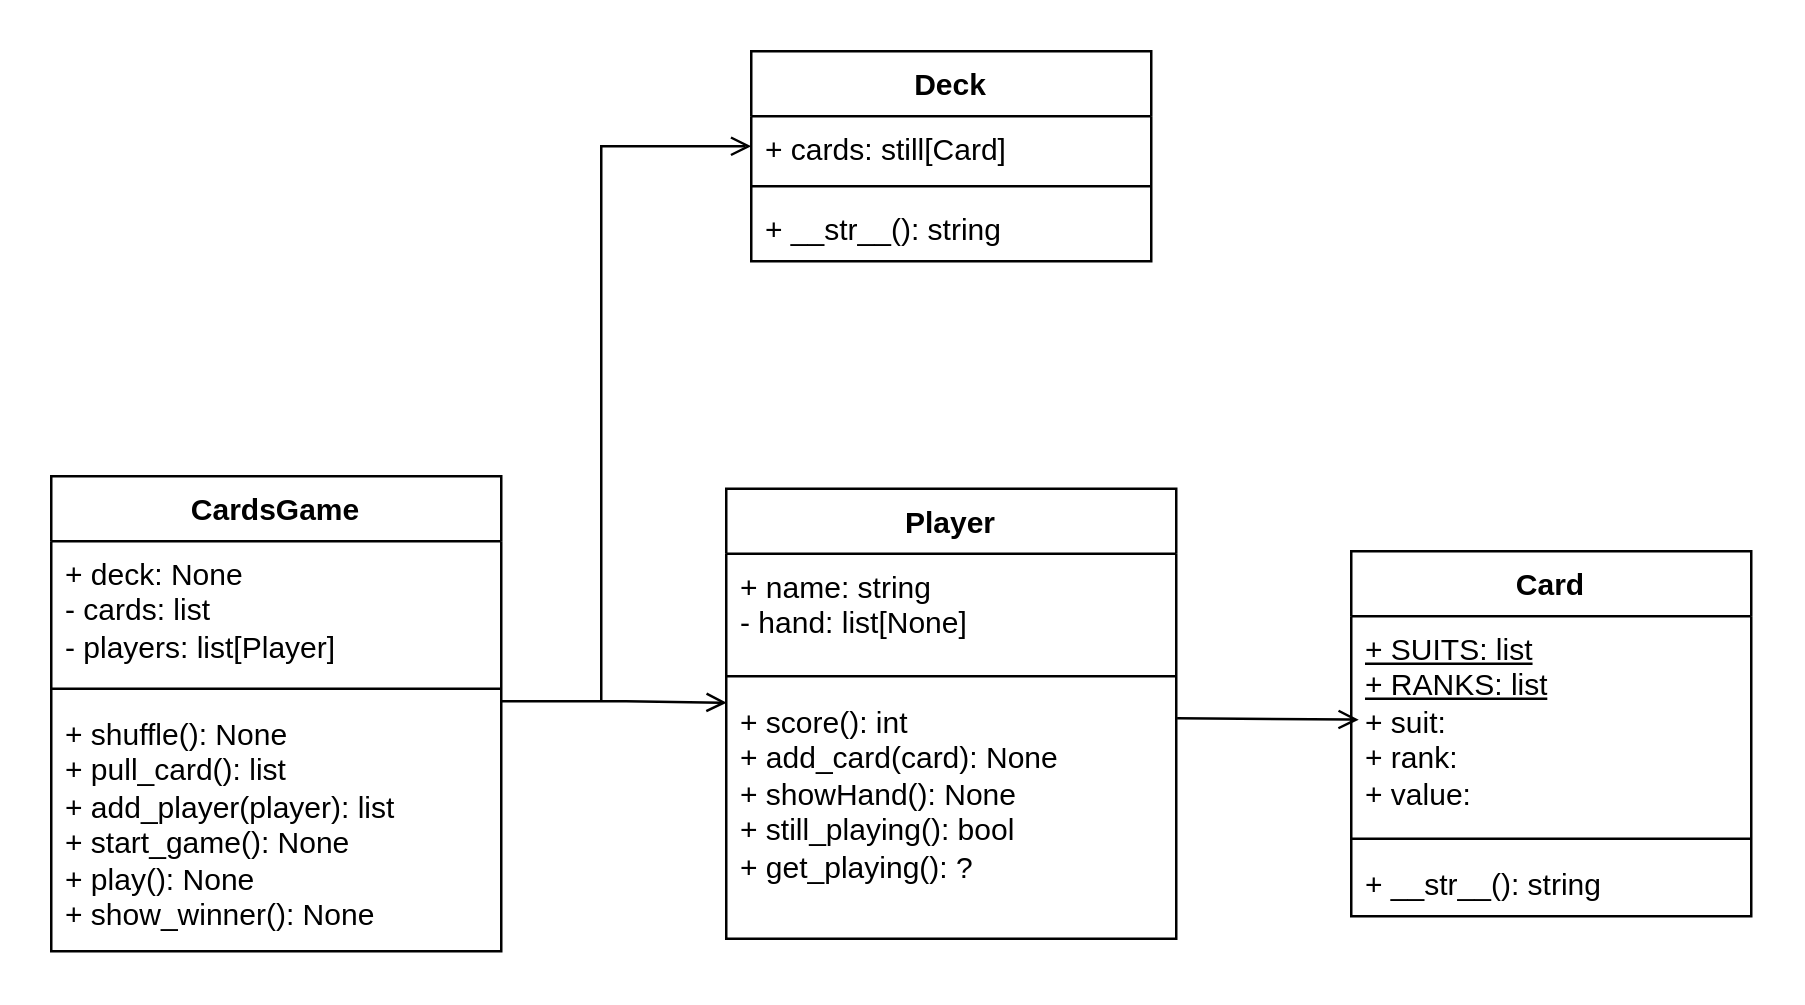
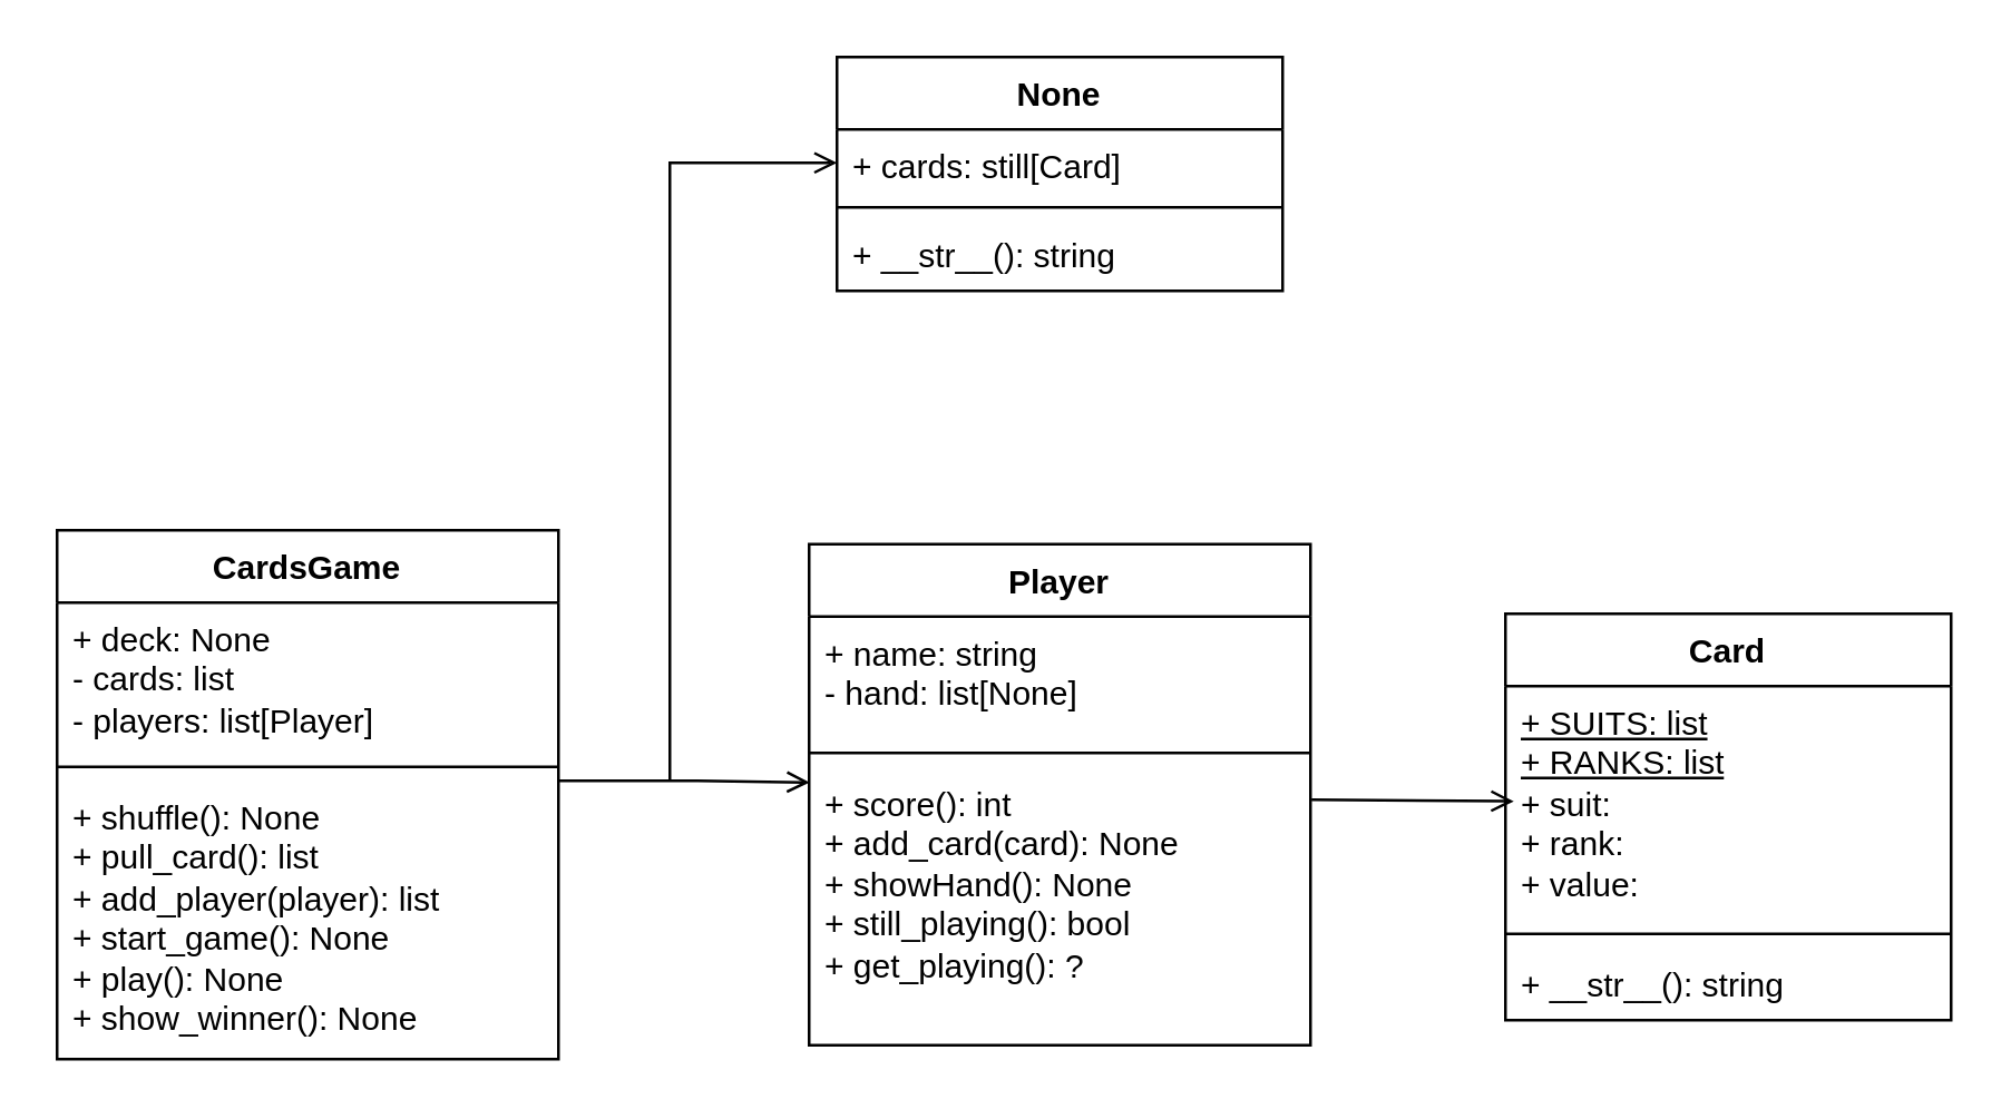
  <mxCell id="0" />
  <mxCell id="1" parent="0" />
  <mxCell id="2" value="Card&lt;div&gt;&lt;br&gt;&lt;/div&gt;" style="swimlane;fontStyle=1;align=center;verticalAlign=top;childLayout=stackLayout;horizontal=1;startSize=26;horizontalStack=0;resizeParent=1;resizeParentMax=0;resizeLast=0;collapsible=1;marginBottom=0;whiteSpace=wrap;html=1;" vertex="1" parent="1"><mxGeometry x="540" y="220" width="160" height="146" as="geometry" /></mxCell>
  <mxCell id="3" value="&lt;u&gt;+ SUITS: list&lt;/u&gt;&lt;div&gt;&lt;u&gt;+ RANKS: list&lt;/u&gt;&lt;u&gt;&lt;br&gt;&lt;/u&gt;&lt;/div&gt;&lt;div&gt;+ suit:&lt;/div&gt;&lt;div&gt;+ rank:&lt;br&gt;&lt;/div&gt;&lt;div&gt;+ value:&lt;br&gt;&lt;/div&gt;" style="text;strokeColor=none;fillColor=none;align=left;verticalAlign=top;spacingLeft=4;spacingRight=4;overflow=hidden;rotatable=0;points=[[0,0.5],[1,0.5]];portConstraint=eastwest;whiteSpace=wrap;html=1;" vertex="1" parent="2"><mxGeometry y="26" width="160" height="84" as="geometry" /></mxCell>
  <mxCell id="4" value="" style="line;strokeWidth=1;fillColor=none;align=left;verticalAlign=middle;spacingTop=-1;spacingLeft=3;spacingRight=3;rotatable=0;labelPosition=right;points=[];portConstraint=eastwest;strokeColor=inherit;" vertex="1" parent="2"><mxGeometry y="110" width="160" height="10" as="geometry" /></mxCell>
  <mxCell id="5" value="+ __str__(): string" style="text;strokeColor=none;fillColor=none;align=left;verticalAlign=top;spacingLeft=4;spacingRight=4;overflow=hidden;rotatable=0;points=[[0,0.5],[1,0.5]];portConstraint=eastwest;whiteSpace=wrap;html=1;" vertex="1" parent="2"><mxGeometry y="120" width="160" height="26" as="geometry" /></mxCell>
- <mxCell id="6" value="&lt;div&gt;Deck&lt;/div&gt;" style="swimlane;fontStyle=1;align=center;verticalAlign=top;childLayout=stackLayout;horizontal=1;startSize=26;horizontalStack=0;resizeParent=1;resizeParentMax=0;resizeLast=0;collapsible=1;marginBottom=0;whiteSpace=wrap;html=1;" vertex="1" parent="1"><mxGeometry x="300" y="20" width="160" height="84" as="geometry" /></mxCell>
+ <mxCell id="6" value="&lt;div&gt;None&lt;/div&gt;" style="swimlane;fontStyle=1;align=center;verticalAlign=top;childLayout=stackLayout;horizontal=1;startSize=26;horizontalStack=0;resizeParent=1;resizeParentMax=0;resizeLast=0;collapsible=1;marginBottom=0;whiteSpace=wrap;html=1;" vertex="1" parent="1"><mxGeometry x="300" y="20" width="160" height="84" as="geometry" /></mxCell>
  <mxCell id="7" value="&lt;div&gt;+ cards: still[Card]&lt;/div&gt;" style="text;strokeColor=none;fillColor=none;align=left;verticalAlign=top;spacingLeft=4;spacingRight=4;overflow=hidden;rotatable=0;points=[[0,0.5],[1,0.5]];portConstraint=eastwest;whiteSpace=wrap;html=1;" vertex="1" parent="6"><mxGeometry y="26" width="160" height="24" as="geometry" /></mxCell>
  <mxCell id="8" value="" style="line;strokeWidth=1;fillColor=none;align=left;verticalAlign=middle;spacingTop=-1;spacingLeft=3;spacingRight=3;rotatable=0;labelPosition=right;points=[];portConstraint=eastwest;strokeColor=inherit;" vertex="1" parent="6"><mxGeometry y="50" width="160" height="8" as="geometry" /></mxCell>
  <mxCell id="9" value="+ __str__(): string" style="text;strokeColor=none;fillColor=none;align=left;verticalAlign=top;spacingLeft=4;spacingRight=4;overflow=hidden;rotatable=0;points=[[0,0.5],[1,0.5]];portConstraint=eastwest;whiteSpace=wrap;html=1;" vertex="1" parent="6"><mxGeometry y="58" width="160" height="26" as="geometry" /></mxCell>
  <mxCell id="10" value="CardsGame" style="swimlane;fontStyle=1;align=center;verticalAlign=top;childLayout=stackLayout;horizontal=1;startSize=26;horizontalStack=0;resizeParent=1;resizeParentMax=0;resizeLast=0;collapsible=1;marginBottom=0;whiteSpace=wrap;html=1;" vertex="1" parent="1"><mxGeometry x="20" y="190" width="180" height="190" as="geometry" /></mxCell>
  <mxCell id="11" value="&lt;div&gt;+ deck: None&lt;/div&gt;&lt;div&gt;- cards: list&lt;br&gt;&lt;/div&gt;&lt;div&gt;- players: list[Player]&lt;/div&gt;" style="text;strokeColor=none;fillColor=none;align=left;verticalAlign=top;spacingLeft=4;spacingRight=4;overflow=hidden;rotatable=0;points=[[0,0.5],[1,0.5]];portConstraint=eastwest;whiteSpace=wrap;html=1;" vertex="1" parent="10"><mxGeometry y="26" width="180" height="54" as="geometry" /></mxCell>
  <mxCell id="12" value="" style="line;strokeWidth=1;fillColor=none;align=left;verticalAlign=middle;spacingTop=-1;spacingLeft=3;spacingRight=3;rotatable=0;labelPosition=right;points=[];portConstraint=eastwest;strokeColor=inherit;" vertex="1" parent="10"><mxGeometry y="80" width="180" height="10" as="geometry" /></mxCell>
  <mxCell id="13" value="+ shuffle(): None&lt;div&gt;+ pull_card(): list&lt;/div&gt;&lt;div&gt;+ add_player(player): list&lt;br&gt;&lt;/div&gt;&lt;div&gt;+ start_game(): None&lt;br&gt;&lt;/div&gt;&lt;div&gt;+ play(): None&lt;br&gt;&lt;/div&gt;&lt;div&gt;+ show_winner(): None&lt;/div&gt;" style="text;strokeColor=none;fillColor=none;align=left;verticalAlign=top;spacingLeft=4;spacingRight=4;overflow=hidden;rotatable=0;points=[[0,0.5],[1,0.5]];portConstraint=eastwest;whiteSpace=wrap;html=1;" vertex="1" parent="10"><mxGeometry y="90" width="180" height="100" as="geometry" /></mxCell>
  <mxCell id="14" value="Player" style="swimlane;fontStyle=1;align=center;verticalAlign=top;childLayout=stackLayout;horizontal=1;startSize=26;horizontalStack=0;resizeParent=1;resizeParentMax=0;resizeLast=0;collapsible=1;marginBottom=0;whiteSpace=wrap;html=1;" vertex="1" parent="1"><mxGeometry x="290" y="195" width="180" height="180" as="geometry" /></mxCell>
  <mxCell id="15" value="&lt;div&gt;+ name: string&lt;/div&gt;&lt;div&gt;- hand: list[None]&lt;/div&gt;" style="text;strokeColor=none;fillColor=none;align=left;verticalAlign=top;spacingLeft=4;spacingRight=4;overflow=hidden;rotatable=0;points=[[0,0.5],[1,0.5]];portConstraint=eastwest;whiteSpace=wrap;html=1;" vertex="1" parent="14"><mxGeometry y="26" width="180" height="44" as="geometry" /></mxCell>
  <mxCell id="16" value="" style="line;strokeWidth=1;fillColor=none;align=left;verticalAlign=middle;spacingTop=-1;spacingLeft=3;spacingRight=3;rotatable=0;labelPosition=right;points=[];portConstraint=eastwest;strokeColor=inherit;" vertex="1" parent="14"><mxGeometry y="70" width="180" height="10" as="geometry" /></mxCell>
  <mxCell id="17" value="+ score(): int&lt;div&gt;+ add_card(card): None&lt;br&gt;&lt;/div&gt;&lt;div&gt;+ showHand(): None&lt;br&gt;&lt;/div&gt;&lt;div&gt;+ still_playing(): bool&lt;br&gt;&lt;/div&gt;&lt;div&gt;+ get_playing(): ?&lt;/div&gt;" style="text;strokeColor=none;fillColor=none;align=left;verticalAlign=top;spacingLeft=4;spacingRight=4;overflow=hidden;rotatable=0;points=[[0,0.5],[1,0.5]];portConstraint=eastwest;whiteSpace=wrap;html=1;" vertex="1" parent="14"><mxGeometry y="80" width="180" height="100" as="geometry" /></mxCell>
  <mxCell id="18" value="" style="endArrow=open;html=1;rounded=0;endFill=0;entryX=0.001;entryY=0.056;entryDx=0;entryDy=0;entryPerimeter=0;" edge="1" parent="14" target="17"><mxGeometry width="50" height="50" relative="1" as="geometry"><mxPoint x="-90" y="85" as="sourcePoint" /><mxPoint x="-27" y="85" as="targetPoint" /><Array as="points"><mxPoint x="-40" y="85" /></Array></mxGeometry></mxCell>
  <mxCell id="19" value="" style="endArrow=open;html=1;rounded=0;endFill=0;exitX=1.002;exitY=0.118;exitDx=0;exitDy=0;exitPerimeter=0;" edge="1" parent="14" source="17"><mxGeometry width="50" height="50" relative="1" as="geometry"><mxPoint x="93" y="-5" as="sourcePoint" /><mxPoint x="253" y="92.358" as="targetPoint" /></mxGeometry></mxCell>
  <mxCell id="20" value="" style="endArrow=open;html=1;rounded=0;endFill=0;entryX=0;entryY=0.5;entryDx=0;entryDy=0;" edge="1" parent="1" target="7"><mxGeometry width="50" height="50" relative="1" as="geometry"><mxPoint x="240" y="280" as="sourcePoint" /><mxPoint x="320" y="60" as="targetPoint" /><Array as="points"><mxPoint x="240" y="58" /></Array></mxGeometry></mxCell>
